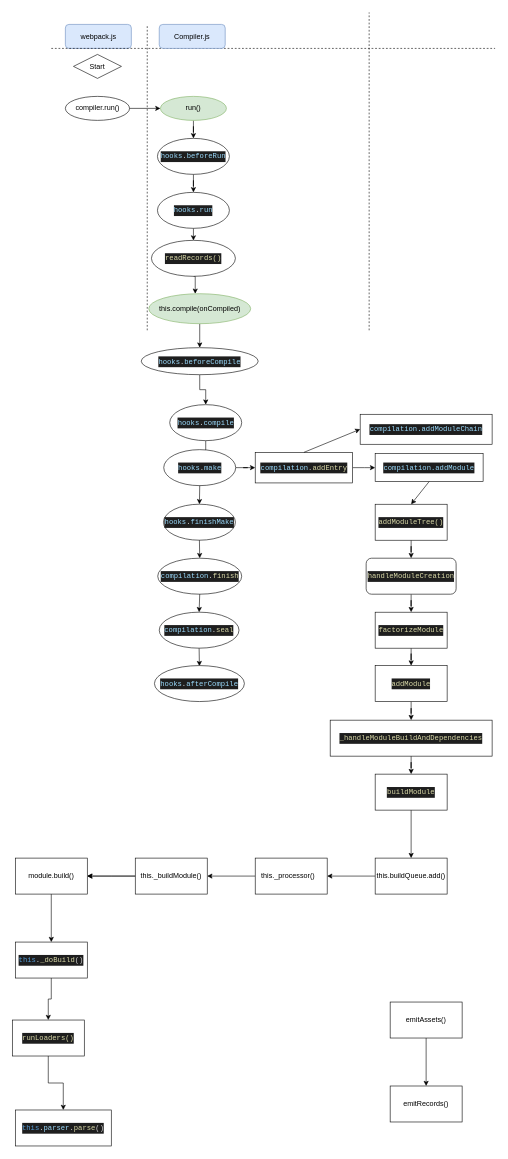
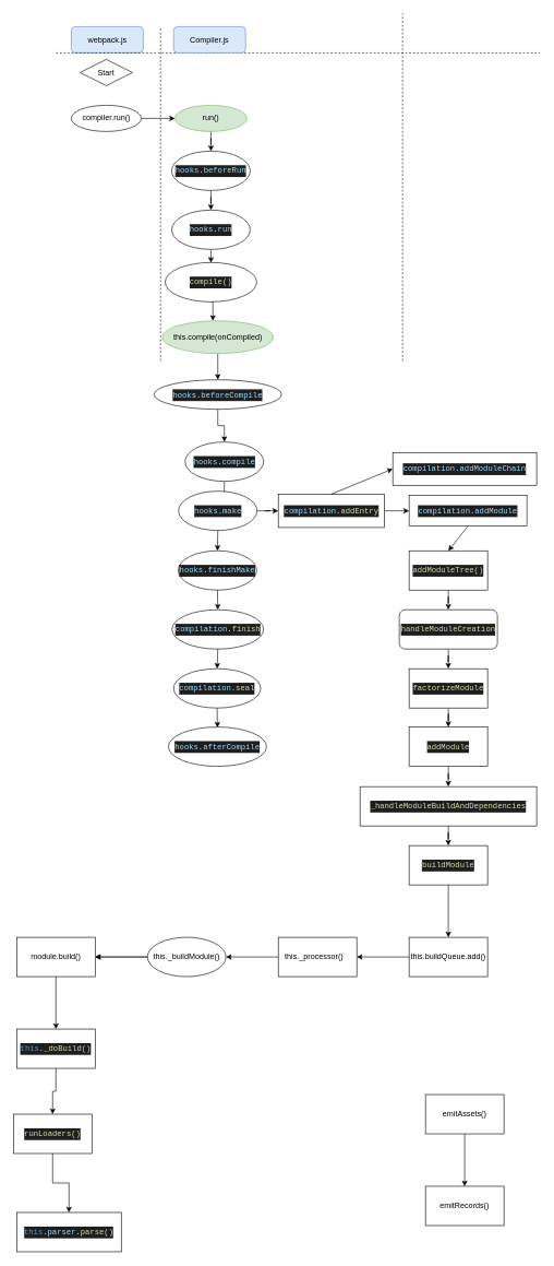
  <mxCell id="0" />
  <mxCell id="1" parent="0" />
  <mxCell id="2" value="Start" style="rhombus;whiteSpace=wrap;html=1;" vertex="1" parent="1"><mxGeometry x="122" y="90" width="80" height="40" as="geometry" /></mxCell>
  <mxCell id="3" value="compiler.run()" style="ellipse;whiteSpace=wrap;html=1;" vertex="1" parent="1"><mxGeometry x="108.5" y="160" width="107" height="40" as="geometry" /></mxCell>
  <mxCell id="4" value="" style="endArrow=none;dashed=1;html=1;rounded=0;" edge="1" parent="1"><mxGeometry width="50" height="50" relative="1" as="geometry"><mxPoint x="245" y="550" as="sourcePoint" /><mxPoint x="245" y="40" as="targetPoint" /></mxGeometry></mxCell>
  <mxCell id="5" value="" style="endArrow=none;dashed=1;html=1;rounded=0;" edge="1" parent="1"><mxGeometry width="50" height="50" relative="1" as="geometry"><mxPoint x="615" y="550" as="sourcePoint" /><mxPoint x="615" y="20" as="targetPoint" /></mxGeometry></mxCell>
  <mxCell id="6" value="webpack.js" style="rounded=1;whiteSpace=wrap;html=1;fillColor=#dae8fc;strokeColor=#6c8ebf;" vertex="1" parent="1"><mxGeometry x="108.5" y="40" width="110" height="40" as="geometry" /></mxCell>
  <mxCell id="7" value="" style="endArrow=none;dashed=1;html=1;rounded=0;" edge="1" parent="1"><mxGeometry width="50" height="50" relative="1" as="geometry"><mxPoint x="85" y="80" as="sourcePoint" /><mxPoint x="825" y="80" as="targetPoint" /></mxGeometry></mxCell>
  <mxCell id="8" value="Compiler.js" style="rounded=1;whiteSpace=wrap;html=1;fillColor=#dae8fc;strokeColor=#6c8ebf;" vertex="1" parent="1"><mxGeometry x="265" y="40" width="110" height="40" as="geometry" /></mxCell>
  <mxCell id="9" value="" style="endArrow=classic;html=1;rounded=0;exitX=1;exitY=0.5;exitDx=0;exitDy=0;entryX=0;entryY=0.5;entryDx=0;entryDy=0;" edge="1" parent="1" source="3" target="11"><mxGeometry width="50" height="50" relative="1" as="geometry"><mxPoint x="402" y="110" as="sourcePoint" /><mxPoint x="262" y="180" as="targetPoint" /></mxGeometry></mxCell>
  <mxCell id="10" value="" style="edgeStyle=orthogonalEdgeStyle;rounded=0;orthogonalLoop=1;jettySize=auto;html=1;" edge="1" parent="1" source="11" target="13"><mxGeometry relative="1" as="geometry" /></mxCell>
  <mxCell id="11" value="run()" style="ellipse;whiteSpace=wrap;html=1;fillColor=#d5e8d4;strokeColor=#82b366;" vertex="1" parent="1"><mxGeometry x="267" y="160" width="110" height="40" as="geometry" /></mxCell>
  <mxCell id="12" value="" style="edgeStyle=orthogonalEdgeStyle;rounded=0;orthogonalLoop=1;jettySize=auto;html=1;" edge="1" parent="1" source="13" target="15"><mxGeometry relative="1" as="geometry" /></mxCell>
  <mxCell id="13" value="&lt;div style=&quot;color: rgb(212, 212, 212); background-color: rgb(30, 30, 30); font-family: Menlo, Monaco, &amp;quot;Courier New&amp;quot;, monospace; line-height: 18px;&quot;&gt;&lt;span style=&quot;color: #9cdcfe;&quot;&gt;hooks&lt;/span&gt;.&lt;span style=&quot;color: #9cdcfe;&quot;&gt;beforeRun&lt;/span&gt;&lt;/div&gt;" style="ellipse;whiteSpace=wrap;html=1;" vertex="1" parent="1"><mxGeometry x="262" y="230" width="120" height="60" as="geometry" /></mxCell>
  <mxCell id="14" value="" style="edgeStyle=orthogonalEdgeStyle;rounded=0;orthogonalLoop=1;jettySize=auto;html=1;" edge="1" parent="1" source="15"><mxGeometry relative="1" as="geometry"><mxPoint x="322" y="400.308" as="targetPoint" /><Array as="points"><mxPoint x="322" y="400" /></Array></mxGeometry></mxCell>
  <mxCell id="15" value="&lt;div style=&quot;color: rgb(212, 212, 212); background-color: rgb(30, 30, 30); font-family: Menlo, Monaco, &amp;quot;Courier New&amp;quot;, monospace; line-height: 18px;&quot;&gt;&lt;span style=&quot;color: #9cdcfe;&quot;&gt;hooks&lt;/span&gt;.&lt;span style=&quot;color: #9cdcfe;&quot;&gt;run&lt;/span&gt;&lt;/div&gt;" style="ellipse;whiteSpace=wrap;html=1;" vertex="1" parent="1"><mxGeometry x="262" y="320" width="120" height="60" as="geometry" /></mxCell>
  <mxCell id="16" value="" style="edgeStyle=orthogonalEdgeStyle;rounded=0;orthogonalLoop=1;jettySize=auto;html=1;exitX=0.5;exitY=1;exitDx=0;exitDy=0;" edge="1" parent="1" source="17" target="19"><mxGeometry relative="1" as="geometry"><Array as="points"><mxPoint x="325" y="460" /><mxPoint x="325" y="520" /></Array></mxGeometry></mxCell>
- <mxCell id="17" value="&lt;div style=&quot;color: rgb(212, 212, 212); background-color: rgb(30, 30, 30); font-family: Menlo, Monaco, &amp;quot;Courier New&amp;quot;, monospace; line-height: 18px;&quot;&gt;&lt;span style=&quot;color: #dcdcaa;&quot;&gt;readRecords()&lt;/span&gt;&lt;/div&gt;" style="ellipse;whiteSpace=wrap;html=1;" vertex="1" parent="1"><mxGeometry x="252" y="400" width="140" height="60" as="geometry" /></mxCell>
+ <mxCell id="17" value="&lt;div style=&quot;color: rgb(212, 212, 212); background-color: rgb(30, 30, 30); font-family: Menlo, Monaco, &amp;quot;Courier New&amp;quot;, monospace; line-height: 18px;&quot;&gt;&lt;span style=&quot;color: #dcdcaa;&quot;&gt;compile()&lt;/span&gt;&lt;/div&gt;" style="ellipse;whiteSpace=wrap;html=1;" vertex="1" parent="1"><mxGeometry x="252" y="400" width="140" height="60" as="geometry" /></mxCell>
  <mxCell id="18" value="" style="edgeStyle=orthogonalEdgeStyle;rounded=0;orthogonalLoop=1;jettySize=auto;html=1;" edge="1" parent="1" source="19" target="21"><mxGeometry relative="1" as="geometry" /></mxCell>
  <mxCell id="19" value="this.compile(onCompiled)" style="ellipse;whiteSpace=wrap;html=1;fillColor=#d5e8d4;strokeColor=#82b366;" vertex="1" parent="1"><mxGeometry x="247.5" y="489" width="170" height="50" as="geometry" /></mxCell>
  <mxCell id="20" value="" style="edgeStyle=orthogonalEdgeStyle;rounded=0;orthogonalLoop=1;jettySize=auto;html=1;" edge="1" parent="1" source="21" target="23"><mxGeometry relative="1" as="geometry" /></mxCell>
  <mxCell id="21" value="&lt;div style=&quot;color: rgb(212, 212, 212); background-color: rgb(30, 30, 30); font-family: Menlo, Monaco, &amp;quot;Courier New&amp;quot;, monospace; line-height: 18px;&quot;&gt;&lt;span style=&quot;color: #9cdcfe;&quot;&gt;hooks&lt;/span&gt;.&lt;span style=&quot;color: #9cdcfe;&quot;&gt;beforeCompile&lt;/span&gt;&lt;/div&gt;" style="ellipse;whiteSpace=wrap;html=1;" vertex="1" parent="1"><mxGeometry x="235" y="579" width="195" height="45" as="geometry" /></mxCell>
  <mxCell id="22" value="" style="edgeStyle=orthogonalEdgeStyle;rounded=0;orthogonalLoop=1;jettySize=auto;html=1;" edge="1" parent="1" source="23" target="25"><mxGeometry relative="1" as="geometry" /></mxCell>
  <mxCell id="23" value="&lt;div style=&quot;color: rgb(212, 212, 212); background-color: rgb(30, 30, 30); font-family: Menlo, Monaco, &amp;quot;Courier New&amp;quot;, monospace; line-height: 18px;&quot;&gt;&lt;span style=&quot;color: #9cdcfe;&quot;&gt;hooks&lt;/span&gt;.&lt;span style=&quot;color: #9cdcfe;&quot;&gt;compile&lt;/span&gt;&lt;/div&gt;" style="ellipse;whiteSpace=wrap;html=1;" vertex="1" parent="1"><mxGeometry x="282.5" y="674" width="120" height="60" as="geometry" /></mxCell>
  <mxCell id="24" value="" style="edgeStyle=orthogonalEdgeStyle;rounded=0;orthogonalLoop=1;jettySize=auto;html=1;" edge="1" parent="1" source="25" target="35"><mxGeometry relative="1" as="geometry" /></mxCell>
  <mxCell id="25" value="&lt;div style=&quot;color: rgb(212, 212, 212); background-color: rgb(30, 30, 30); font-family: Menlo, Monaco, &amp;quot;Courier New&amp;quot;, monospace; line-height: 18px;&quot;&gt;&lt;span style=&quot;color: #9cdcfe;&quot;&gt;hooks&lt;/span&gt;.&lt;span style=&quot;color: #9cdcfe;&quot;&gt;make&lt;/span&gt;&lt;/div&gt;" style="ellipse;whiteSpace=wrap;html=1;" vertex="1" parent="1"><mxGeometry x="272.5" y="749" width="120" height="60" as="geometry" /></mxCell>
  <mxCell id="26" value="&lt;div style=&quot;color: rgb(212, 212, 212); background-color: rgb(30, 30, 30); font-family: Menlo, Monaco, &amp;quot;Courier New&amp;quot;, monospace; line-height: 18px;&quot;&gt;&lt;span style=&quot;color: #9cdcfe;&quot;&gt;compilation&lt;/span&gt;.&lt;span style=&quot;color: #dcdcaa;&quot;&gt;finish&lt;/span&gt;&lt;/div&gt;" style="ellipse;whiteSpace=wrap;html=1;" vertex="1" parent="1"><mxGeometry x="262.5" y="930" width="140" height="60" as="geometry" /></mxCell>
  <mxCell id="27" value="" style="edgeStyle=orthogonalEdgeStyle;rounded=0;orthogonalLoop=1;jettySize=auto;html=1;exitX=0.5;exitY=1;exitDx=0;exitDy=0;" edge="1" parent="1" source="32"><mxGeometry relative="1" as="geometry"><mxPoint x="397.5" y="1079" as="sourcePoint" /><mxPoint x="332" y="1110" as="targetPoint" /></mxGeometry></mxCell>
  <mxCell id="28" value="&lt;div style=&quot;color: rgb(212, 212, 212); background-color: rgb(30, 30, 30); font-family: Menlo, Monaco, &amp;quot;Courier New&amp;quot;, monospace; line-height: 18px;&quot;&gt;&lt;span style=&quot;color: #9cdcfe;&quot;&gt;hooks&lt;/span&gt;.&lt;span style=&quot;color: #9cdcfe;&quot;&gt;afterCompile&lt;/span&gt;&lt;/div&gt;" style="ellipse;whiteSpace=wrap;html=1;" vertex="1" parent="1"><mxGeometry x="257" y="1109" width="150" height="60" as="geometry" /></mxCell>
  <mxCell id="29" value="&lt;div style=&quot;color: rgb(212, 212, 212); background-color: rgb(30, 30, 30); font-family: Menlo, Monaco, &amp;quot;Courier New&amp;quot;, monospace; line-height: 18px;&quot;&gt;&lt;span style=&quot;color: #9cdcfe;&quot;&gt;hooks&lt;/span&gt;.&lt;span style=&quot;color: #9cdcfe;&quot;&gt;finishMake&lt;/span&gt;&lt;/div&gt;" style="ellipse;whiteSpace=wrap;html=1;" vertex="1" parent="1"><mxGeometry x="272" y="840" width="120" height="60" as="geometry" /></mxCell>
  <mxCell id="30" value="" style="endArrow=classic;html=1;rounded=0;exitX=0.5;exitY=1;exitDx=0;exitDy=0;" edge="1" parent="1" source="25" target="29"><mxGeometry width="50" height="50" relative="1" as="geometry"><mxPoint x="415" y="910" as="sourcePoint" /><mxPoint x="465" y="860" as="targetPoint" /></mxGeometry></mxCell>
  <mxCell id="31" value="" style="endArrow=classic;html=1;rounded=0;exitX=0.5;exitY=1;exitDx=0;exitDy=0;entryX=0.5;entryY=0;entryDx=0;entryDy=0;" edge="1" parent="1" source="29" target="26"><mxGeometry width="50" height="50" relative="1" as="geometry"><mxPoint x="415" y="910" as="sourcePoint" /><mxPoint x="465" y="860" as="targetPoint" /></mxGeometry></mxCell>
  <mxCell id="32" value="&lt;div style=&quot;color: rgb(212, 212, 212); background-color: rgb(30, 30, 30); font-family: Menlo, Monaco, &amp;quot;Courier New&amp;quot;, monospace; line-height: 18px;&quot;&gt;&lt;span style=&quot;color: #9cdcfe;&quot;&gt;compilation&lt;/span&gt;.&lt;span style=&quot;color: #dcdcaa;&quot;&gt;seal&lt;/span&gt;&lt;/div&gt;" style="ellipse;whiteSpace=wrap;html=1;" vertex="1" parent="1"><mxGeometry x="265" y="1020" width="133" height="60" as="geometry" /></mxCell>
  <mxCell id="33" value="" style="endArrow=classic;html=1;rounded=0;exitX=0.5;exitY=1;exitDx=0;exitDy=0;entryX=0.5;entryY=0;entryDx=0;entryDy=0;" edge="1" parent="1" source="26" target="32"><mxGeometry width="50" height="50" relative="1" as="geometry"><mxPoint x="415" y="1000" as="sourcePoint" /><mxPoint x="465" y="950" as="targetPoint" /></mxGeometry></mxCell>
  <mxCell id="34" value="" style="edgeStyle=orthogonalEdgeStyle;rounded=0;orthogonalLoop=1;jettySize=auto;html=1;" edge="1" parent="1" source="35" target="36"><mxGeometry relative="1" as="geometry" /></mxCell>
  <mxCell id="35" value="&lt;div style=&quot;color: rgb(212, 212, 212); background-color: rgb(30, 30, 30); font-family: Menlo, Monaco, &amp;quot;Courier New&amp;quot;, monospace; line-height: 18px;&quot;&gt;&lt;span style=&quot;color: #9cdcfe;&quot;&gt;compilation&lt;/span&gt;.&lt;span style=&quot;color: #dcdcaa;&quot;&gt;addEntry&lt;/span&gt;&lt;/div&gt;" style="whiteSpace=wrap;html=1;" vertex="1" parent="1"><mxGeometry x="425" y="753.5" width="162.5" height="51" as="geometry" /></mxCell>
  <mxCell id="36" value="&lt;div style=&quot;color: rgb(212, 212, 212); background-color: rgb(30, 30, 30); font-family: Menlo, Monaco, &amp;quot;Courier New&amp;quot;, monospace; line-height: 18px;&quot;&gt;&lt;div style=&quot;color: rgb(0, 0, 0); line-height: 18px;&quot;&gt;&lt;font color=&quot;#9cdcfe&quot;&gt;compilation.addModule&lt;/font&gt;&lt;/div&gt;&lt;/div&gt;" style="whiteSpace=wrap;html=1;" vertex="1" parent="1"><mxGeometry x="625" y="755.75" width="180" height="46.5" as="geometry" /></mxCell>
  <mxCell id="37" value="" style="edgeStyle=orthogonalEdgeStyle;rounded=0;orthogonalLoop=1;jettySize=auto;html=1;" edge="1" parent="1" source="38" target="41"><mxGeometry relative="1" as="geometry" /></mxCell>
  <mxCell id="38" value="&lt;div style=&quot;color: rgb(212, 212, 212); background-color: rgb(30, 30, 30); font-family: Menlo, Monaco, &amp;quot;Courier New&amp;quot;, monospace; line-height: 18px;&quot;&gt;&lt;span style=&quot;color: #dcdcaa;&quot;&gt;addModuleTree()&lt;/span&gt;&lt;/div&gt;" style="whiteSpace=wrap;html=1;" vertex="1" parent="1"><mxGeometry x="625" y="840" width="120" height="60" as="geometry" /></mxCell>
  <mxCell id="39" value="" style="endArrow=classic;html=1;rounded=0;exitX=0.5;exitY=1;exitDx=0;exitDy=0;entryX=0.5;entryY=0;entryDx=0;entryDy=0;" edge="1" parent="1" source="36" target="38"><mxGeometry width="50" height="50" relative="1" as="geometry"><mxPoint x="415" y="890" as="sourcePoint" /><mxPoint x="465" y="840" as="targetPoint" /></mxGeometry></mxCell>
  <mxCell id="40" value="" style="edgeStyle=orthogonalEdgeStyle;rounded=0;orthogonalLoop=1;jettySize=auto;html=1;" edge="1" parent="1" source="41" target="43"><mxGeometry relative="1" as="geometry" /></mxCell>
  <mxCell id="41" value="&lt;div style=&quot;color: rgb(212, 212, 212); background-color: rgb(30, 30, 30); font-family: Menlo, Monaco, &amp;quot;Courier New&amp;quot;, monospace; line-height: 18px;&quot;&gt;&lt;span style=&quot;color: #dcdcaa;&quot;&gt;handleModuleCreation&lt;/span&gt;&lt;/div&gt;" style="whiteSpace=wrap;html=1;rounded=1;" vertex="1" parent="1"><mxGeometry x="610" y="930" width="150" height="60" as="geometry" /></mxCell>
  <mxCell id="42" value="" style="edgeStyle=orthogonalEdgeStyle;rounded=0;orthogonalLoop=1;jettySize=auto;html=1;" edge="1" parent="1" source="43" target="45"><mxGeometry relative="1" as="geometry" /></mxCell>
  <mxCell id="43" value="&lt;div style=&quot;color: rgb(212, 212, 212); background-color: rgb(30, 30, 30); font-family: Menlo, Monaco, &amp;quot;Courier New&amp;quot;, monospace; line-height: 18px;&quot;&gt;&lt;span style=&quot;color: #dcdcaa;&quot;&gt;factorizeModule&lt;/span&gt;&lt;/div&gt;" style="whiteSpace=wrap;html=1;" vertex="1" parent="1"><mxGeometry x="625" y="1020" width="120" height="60" as="geometry" /></mxCell>
  <mxCell id="44" value="" style="edgeStyle=orthogonalEdgeStyle;rounded=0;orthogonalLoop=1;jettySize=auto;html=1;" edge="1" parent="1" source="45" target="47"><mxGeometry relative="1" as="geometry" /></mxCell>
  <mxCell id="45" value="&lt;div style=&quot;color: rgb(212, 212, 212); background-color: rgb(30, 30, 30); font-family: Menlo, Monaco, &amp;quot;Courier New&amp;quot;, monospace; line-height: 18px;&quot;&gt;&lt;span style=&quot;color: #dcdcaa;&quot;&gt;addModule&lt;/span&gt;&lt;/div&gt;" style="whiteSpace=wrap;html=1;" vertex="1" parent="1"><mxGeometry x="625" y="1109" width="120" height="60" as="geometry" /></mxCell>
  <mxCell id="46" value="" style="edgeStyle=orthogonalEdgeStyle;rounded=0;orthogonalLoop=1;jettySize=auto;html=1;" edge="1" parent="1" source="47" target="49"><mxGeometry relative="1" as="geometry" /></mxCell>
  <mxCell id="47" value="&lt;div style=&quot;color: rgb(212, 212, 212); background-color: rgb(30, 30, 30); font-family: Menlo, Monaco, &amp;quot;Courier New&amp;quot;, monospace; line-height: 18px;&quot;&gt;&lt;span style=&quot;color: #dcdcaa;&quot;&gt;_handleModuleBuildAndDependencies&lt;/span&gt;&lt;/div&gt;" style="whiteSpace=wrap;html=1;" vertex="1" parent="1"><mxGeometry x="550" y="1200" width="270" height="60" as="geometry" /></mxCell>
  <mxCell id="48" value="" style="edgeStyle=orthogonalEdgeStyle;rounded=0;orthogonalLoop=1;jettySize=auto;html=1;" edge="1" parent="1" source="49" target="56"><mxGeometry relative="1" as="geometry" /></mxCell>
  <mxCell id="49" value="&lt;div style=&quot;color: rgb(212, 212, 212); background-color: rgb(30, 30, 30); font-family: Menlo, Monaco, &amp;quot;Courier New&amp;quot;, monospace; line-height: 18px;&quot;&gt;&lt;span style=&quot;color: #dcdcaa;&quot;&gt;buildModule&lt;/span&gt;&lt;/div&gt;" style="whiteSpace=wrap;html=1;" vertex="1" parent="1"><mxGeometry x="625" y="1290" width="120" height="60" as="geometry" /></mxCell>
  <mxCell id="50" value="&lt;div style=&quot;background-color: rgb(30, 30, 30); font-family: Menlo, Monaco, &amp;quot;Courier New&amp;quot;, monospace; line-height: 18px;&quot;&gt;&lt;font color=&quot;#9cdcfe&quot;&gt;compilation.addModuleChain&lt;/font&gt;&lt;/div&gt;" style="whiteSpace=wrap;html=1;" vertex="1" parent="1"><mxGeometry x="600" y="690" width="220" height="50" as="geometry" /></mxCell>
  <mxCell id="51" value="" style="endArrow=classic;html=1;rounded=0;exitX=0.5;exitY=0;exitDx=0;exitDy=0;entryX=0;entryY=0.5;entryDx=0;entryDy=0;" edge="1" parent="1" source="35" target="50"><mxGeometry width="50" height="50" relative="1" as="geometry"><mxPoint x="655" y="1010" as="sourcePoint" /><mxPoint x="705" y="960" as="targetPoint" /></mxGeometry></mxCell>
  <mxCell id="52" value="" style="edgeStyle=orthogonalEdgeStyle;rounded=0;orthogonalLoop=1;jettySize=auto;html=1;" edge="1" parent="1" source="53" target="54"><mxGeometry relative="1" as="geometry" /></mxCell>
  <mxCell id="53" value="emitAssets()" style="whiteSpace=wrap;html=1;" vertex="1" parent="1"><mxGeometry x="650" y="1670" width="120" height="60" as="geometry" /></mxCell>
  <mxCell id="54" value="emitRecords()" style="whiteSpace=wrap;html=1;" vertex="1" parent="1"><mxGeometry x="650" y="1810" width="120" height="60" as="geometry" /></mxCell>
  <mxCell id="55" value="" style="edgeStyle=orthogonalEdgeStyle;rounded=0;orthogonalLoop=1;jettySize=auto;html=1;" edge="1" parent="1" source="56" target="58"><mxGeometry relative="1" as="geometry" /></mxCell>
  <mxCell id="56" value="this.buildQueue.add()" style="whiteSpace=wrap;html=1;" vertex="1" parent="1"><mxGeometry x="625" y="1430" width="120" height="60" as="geometry" /></mxCell>
  <mxCell id="57" value="" style="edgeStyle=orthogonalEdgeStyle;rounded=0;orthogonalLoop=1;jettySize=auto;html=1;" edge="1" parent="1" source="58" target="60"><mxGeometry relative="1" as="geometry" /></mxCell>
  <mxCell id="58" value="this._processor()&amp;nbsp; &amp;nbsp;" style="whiteSpace=wrap;html=1;" vertex="1" parent="1"><mxGeometry x="425" y="1430" width="120" height="60" as="geometry" /></mxCell>
  <mxCell id="59" value="" style="edgeStyle=orthogonalEdgeStyle;rounded=0;orthogonalLoop=1;jettySize=auto;html=1;" edge="1" parent="1" source="60" target="63"><mxGeometry relative="1" as="geometry" /></mxCell>
- <mxCell id="60" value="this._buildModule()" style="whiteSpace=wrap;html=1;" vertex="1" parent="1"><mxGeometry x="225" y="1430" width="120" height="60" as="geometry" /></mxCell>
+ <mxCell id="60" value="this._buildModule()" style="ellipse;whiteSpace=wrap;html=1;" vertex="1" parent="1"><mxGeometry x="225" y="1430" width="120" height="60" as="geometry" /></mxCell>
  <mxCell id="61" value="" style="edgeStyle=orthogonalEdgeStyle;rounded=0;orthogonalLoop=1;jettySize=auto;html=1;" edge="1" parent="1" source="60"><mxGeometry relative="1" as="geometry"><mxPoint x="145" y="1460" as="targetPoint" /></mxGeometry></mxCell>
  <mxCell id="62" value="" style="edgeStyle=orthogonalEdgeStyle;rounded=0;orthogonalLoop=1;jettySize=auto;html=1;" edge="1" parent="1" source="63" target="65"><mxGeometry relative="1" as="geometry" /></mxCell>
  <mxCell id="63" value="module.build()&lt;br&gt;" style="whiteSpace=wrap;html=1;" vertex="1" parent="1"><mxGeometry x="25" y="1430" width="120" height="60" as="geometry" /></mxCell>
  <mxCell id="64" value="" style="edgeStyle=orthogonalEdgeStyle;rounded=0;orthogonalLoop=1;jettySize=auto;html=1;" edge="1" parent="1" source="65" target="67"><mxGeometry relative="1" as="geometry" /></mxCell>
  <mxCell id="65" value="&lt;div style=&quot;color: rgb(212, 212, 212); background-color: rgb(30, 30, 30); font-family: Menlo, Monaco, &amp;quot;Courier New&amp;quot;, monospace; line-height: 18px;&quot;&gt;&lt;span style=&quot;color: #569cd6;&quot;&gt;this&lt;/span&gt;.&lt;span style=&quot;color: #dcdcaa;&quot;&gt;_doBuild&lt;/span&gt;()&lt;/div&gt;" style="whiteSpace=wrap;html=1;" vertex="1" parent="1"><mxGeometry x="25" y="1570" width="120" height="60" as="geometry" /></mxCell>
  <mxCell id="66" value="" style="edgeStyle=orthogonalEdgeStyle;rounded=0;orthogonalLoop=1;jettySize=auto;html=1;" edge="1" parent="1" source="67" target="68"><mxGeometry relative="1" as="geometry" /></mxCell>
  <mxCell id="67" value="&lt;div style=&quot;color: rgb(212, 212, 212); background-color: rgb(30, 30, 30); font-family: Menlo, Monaco, &amp;quot;Courier New&amp;quot;, monospace; line-height: 18px;&quot;&gt;&lt;span style=&quot;color: #dcdcaa;&quot;&gt;runLoaders()&lt;/span&gt;&lt;/div&gt;" style="whiteSpace=wrap;html=1;" vertex="1" parent="1"><mxGeometry x="20" y="1700" width="120" height="60" as="geometry" /></mxCell>
  <mxCell id="68" value="&lt;div style=&quot;color: rgb(212, 212, 212); background-color: rgb(30, 30, 30); font-family: Menlo, Monaco, &amp;quot;Courier New&amp;quot;, monospace; line-height: 18px;&quot;&gt;&lt;span style=&quot;color: #569cd6;&quot;&gt;this&lt;/span&gt;.&lt;span style=&quot;color: #9cdcfe;&quot;&gt;parser&lt;/span&gt;.&lt;span style=&quot;color: #dcdcaa;&quot;&gt;parse&lt;/span&gt;()&lt;/div&gt;" style="whiteSpace=wrap;html=1;" vertex="1" parent="1"><mxGeometry x="25" y="1850" width="160" height="60" as="geometry" /></mxCell>
